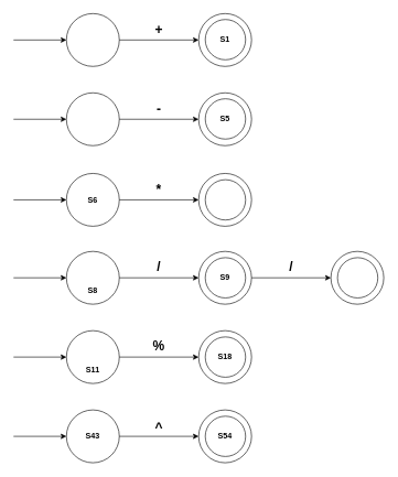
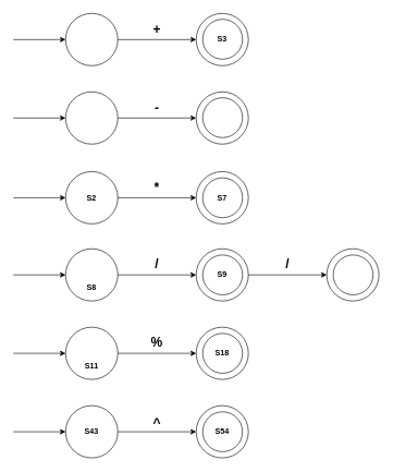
  <mxCell id="0" />
  <mxCell id="1" parent="0" />
  <mxCell id="2" value="" style="ellipse;whiteSpace=wrap;html=1;aspect=fixed;" vertex="1" parent="1"><mxGeometry x="100" y="20" width="80" height="80" as="geometry" /></mxCell>
  <mxCell id="3" value="" style="ellipse;whiteSpace=wrap;html=1;aspect=fixed;" vertex="1" parent="1"><mxGeometry x="300" y="20" width="80" height="80" as="geometry" /></mxCell>
  <mxCell id="4" value="" style="endArrow=classic;html=1;rounded=0;entryX=0;entryY=0.5;entryDx=0;entryDy=0;" edge="1" parent="1" target="2"><mxGeometry width="50" height="50" relative="1" as="geometry"><mxPoint x="20" y="60" as="sourcePoint" /><mxPoint x="50" y="80" as="targetPoint" /></mxGeometry></mxCell>
  <mxCell id="5" value="" style="endArrow=classic;html=1;rounded=0;entryX=0;entryY=0.5;entryDx=0;entryDy=0;exitX=1;exitY=0.5;exitDx=0;exitDy=0;" edge="1" parent="1" source="2" target="3"><mxGeometry width="50" height="50" relative="1" as="geometry"><mxPoint x="210" y="99" as="sourcePoint" /><mxPoint x="290" y="99" as="targetPoint" /></mxGeometry></mxCell>
  <mxCell id="6" value="&lt;b style=&quot;font-size: 20px;&quot;&gt;+&lt;/b&gt;" style="text;html=1;strokeColor=none;fillColor=none;align=center;verticalAlign=middle;whiteSpace=wrap;rounded=0;fontSize=20;" vertex="1" parent="1"><mxGeometry x="210" y="29" width="60" height="30" as="geometry" /></mxCell>
  <mxCell id="7" value="" style="ellipse;whiteSpace=wrap;html=1;aspect=fixed;" vertex="1" parent="1"><mxGeometry x="100" y="140" width="80" height="80" as="geometry" /></mxCell>
  <mxCell id="8" value="" style="ellipse;whiteSpace=wrap;html=1;aspect=fixed;" vertex="1" parent="1"><mxGeometry x="300" y="140" width="80" height="80" as="geometry" /></mxCell>
  <mxCell id="9" value="" style="endArrow=classic;html=1;rounded=0;entryX=0;entryY=0.5;entryDx=0;entryDy=0;" edge="1" parent="1" target="7"><mxGeometry width="50" height="50" relative="1" as="geometry"><mxPoint x="20" y="180" as="sourcePoint" /><mxPoint x="50" y="200" as="targetPoint" /></mxGeometry></mxCell>
  <mxCell id="10" value="" style="endArrow=classic;html=1;rounded=0;entryX=0;entryY=0.5;entryDx=0;entryDy=0;exitX=1;exitY=0.5;exitDx=0;exitDy=0;" edge="1" parent="1" source="7" target="8"><mxGeometry width="50" height="50" relative="1" as="geometry"><mxPoint x="210" y="219" as="sourcePoint" /><mxPoint x="290" y="219" as="targetPoint" /></mxGeometry></mxCell>
  <mxCell id="11" value="&lt;b style=&quot;font-size: 20px;&quot;&gt;-&lt;/b&gt;" style="text;html=1;strokeColor=none;fillColor=none;align=center;verticalAlign=middle;whiteSpace=wrap;rounded=0;fontSize=20;" vertex="1" parent="1"><mxGeometry x="210" y="149" width="60" height="30" as="geometry" /></mxCell>
  <mxCell id="12" value="" style="ellipse;whiteSpace=wrap;html=1;aspect=fixed;" vertex="1" parent="1"><mxGeometry x="100" y="262" width="80" height="80" as="geometry" /></mxCell>
  <mxCell id="13" value="" style="ellipse;whiteSpace=wrap;html=1;aspect=fixed;" vertex="1" parent="1"><mxGeometry x="300" y="262" width="80" height="80" as="geometry" /></mxCell>
  <mxCell id="14" value="" style="endArrow=classic;html=1;rounded=0;entryX=0;entryY=0.5;entryDx=0;entryDy=0;" edge="1" parent="1" target="12"><mxGeometry width="50" height="50" relative="1" as="geometry"><mxPoint x="20" y="302" as="sourcePoint" /><mxPoint x="50" y="322" as="targetPoint" /></mxGeometry></mxCell>
  <mxCell id="15" value="" style="endArrow=classic;html=1;rounded=0;entryX=0;entryY=0.5;entryDx=0;entryDy=0;exitX=1;exitY=0.5;exitDx=0;exitDy=0;" edge="1" parent="1" source="12" target="13"><mxGeometry width="50" height="50" relative="1" as="geometry"><mxPoint x="210" y="341" as="sourcePoint" /><mxPoint x="290" y="341" as="targetPoint" /></mxGeometry></mxCell>
- <mxCell id="16" value="&lt;b&gt;S6&lt;/b&gt;" style="text;html=1;strokeColor=none;fillColor=none;align=center;verticalAlign=middle;whiteSpace=wrap;rounded=0;" vertex="1" parent="1"><mxGeometry x="110" y="287" width="60" height="30" as="geometry" /></mxCell>
+ <mxCell id="16" value="&lt;b&gt;S2&lt;/b&gt;" style="text;html=1;strokeColor=none;fillColor=none;align=center;verticalAlign=middle;whiteSpace=wrap;rounded=0;" vertex="1" parent="1"><mxGeometry x="110" y="287" width="60" height="30" as="geometry" /></mxCell>
  <mxCell id="17" value="&lt;b style=&quot;font-size: 20px;&quot;&gt;*&lt;/b&gt;" style="text;html=1;strokeColor=none;fillColor=none;align=center;verticalAlign=middle;whiteSpace=wrap;rounded=0;fontSize=20;" vertex="1" parent="1"><mxGeometry x="210" y="271" width="60" height="30" as="geometry" /></mxCell>
  <mxCell id="18" value="" style="ellipse;whiteSpace=wrap;html=1;aspect=fixed;" vertex="1" parent="1"><mxGeometry x="100" y="380" width="80" height="80" as="geometry" /></mxCell>
  <mxCell id="19" value="" style="ellipse;whiteSpace=wrap;html=1;aspect=fixed;" vertex="1" parent="1"><mxGeometry x="300" y="380" width="80" height="80" as="geometry" /></mxCell>
  <mxCell id="20" value="" style="endArrow=classic;html=1;rounded=0;entryX=0;entryY=0.5;entryDx=0;entryDy=0;" edge="1" parent="1" target="18"><mxGeometry width="50" height="50" relative="1" as="geometry"><mxPoint x="20" y="420" as="sourcePoint" /><mxPoint x="50" y="440" as="targetPoint" /></mxGeometry></mxCell>
  <mxCell id="21" value="" style="endArrow=classic;html=1;rounded=0;entryX=0;entryY=0.5;entryDx=0;entryDy=0;exitX=1;exitY=0.5;exitDx=0;exitDy=0;" edge="1" parent="1" source="18" target="19"><mxGeometry width="50" height="50" relative="1" as="geometry"><mxPoint x="210" y="459" as="sourcePoint" /><mxPoint x="290" y="459" as="targetPoint" /></mxGeometry></mxCell>
  <mxCell id="22" value="&lt;b&gt;S8&lt;/b&gt;" style="text;html=1;strokeColor=none;fillColor=none;align=center;verticalAlign=middle;whiteSpace=wrap;rounded=0;" vertex="1" parent="1"><mxGeometry x="110" y="425" width="60" height="30" as="geometry" /></mxCell>
  <mxCell id="23" value="&lt;b style=&quot;font-size: 20px;&quot;&gt;/&lt;/b&gt;" style="text;html=1;strokeColor=none;fillColor=none;align=center;verticalAlign=middle;whiteSpace=wrap;rounded=0;fontSize=20;" vertex="1" parent="1"><mxGeometry x="210" y="387" width="60" height="30" as="geometry" /></mxCell>
  <mxCell id="24" value="" style="ellipse;whiteSpace=wrap;html=1;aspect=fixed;" vertex="1" parent="1"><mxGeometry x="100" y="500" width="80" height="80" as="geometry" /></mxCell>
  <mxCell id="25" value="" style="ellipse;whiteSpace=wrap;html=1;aspect=fixed;" vertex="1" parent="1"><mxGeometry x="300" y="500" width="80" height="80" as="geometry" /></mxCell>
  <mxCell id="26" value="" style="endArrow=classic;html=1;rounded=0;entryX=0;entryY=0.5;entryDx=0;entryDy=0;" edge="1" parent="1" target="24"><mxGeometry width="50" height="50" relative="1" as="geometry"><mxPoint x="20" y="540" as="sourcePoint" /><mxPoint x="50" y="560" as="targetPoint" /></mxGeometry></mxCell>
  <mxCell id="27" value="" style="endArrow=classic;html=1;rounded=0;entryX=0;entryY=0.5;entryDx=0;entryDy=0;exitX=1;exitY=0.5;exitDx=0;exitDy=0;" edge="1" parent="1" source="24" target="25"><mxGeometry width="50" height="50" relative="1" as="geometry"><mxPoint x="210" y="579" as="sourcePoint" /><mxPoint x="290" y="579" as="targetPoint" /></mxGeometry></mxCell>
  <mxCell id="28" value="" style="ellipse;whiteSpace=wrap;html=1;aspect=fixed;" vertex="1" parent="1"><mxGeometry x="310" y="29" width="61" height="61" as="geometry" /></mxCell>
  <mxCell id="29" value="&lt;b&gt;S11&lt;/b&gt;" style="text;html=1;strokeColor=none;fillColor=none;align=center;verticalAlign=middle;whiteSpace=wrap;rounded=0;" vertex="1" parent="1"><mxGeometry x="110" y="545" width="60" height="30" as="geometry" /></mxCell>
  <mxCell id="30" value="" style="ellipse;whiteSpace=wrap;html=1;aspect=fixed;" vertex="1" parent="1"><mxGeometry x="310" y="149" width="61" height="61" as="geometry" /></mxCell>
  <mxCell id="31" value="&lt;b style=&quot;font-size: 20px;&quot;&gt;%&lt;/b&gt;" style="text;html=1;strokeColor=none;fillColor=none;align=center;verticalAlign=middle;whiteSpace=wrap;rounded=0;fontSize=20;" vertex="1" parent="1"><mxGeometry x="210" y="507" width="60" height="30" as="geometry" /></mxCell>
- <mxCell id="32" value="&lt;b&gt;S1&lt;/b&gt;" style="text;html=1;strokeColor=none;fillColor=none;align=center;verticalAlign=middle;whiteSpace=wrap;rounded=0;" vertex="1" parent="1"><mxGeometry x="310" y="44.5" width="60" height="30" as="geometry" /></mxCell>
+ <mxCell id="32" value="&lt;b&gt;S3&lt;/b&gt;" style="text;html=1;strokeColor=none;fillColor=none;align=center;verticalAlign=middle;whiteSpace=wrap;rounded=0;" vertex="1" parent="1"><mxGeometry x="310" y="44.5" width="60" height="30" as="geometry" /></mxCell>
  <mxCell id="33" value="" style="ellipse;whiteSpace=wrap;html=1;aspect=fixed;" vertex="1" parent="1"><mxGeometry x="310" y="271.5" width="61" height="61" as="geometry" /></mxCell>
  <mxCell id="34" value="" style="ellipse;whiteSpace=wrap;html=1;aspect=fixed;" vertex="1" parent="1"><mxGeometry x="310" y="389.5" width="61" height="61" as="geometry" /></mxCell>
- <mxCell id="35" value="&lt;b&gt;S5&lt;/b&gt;" style="text;html=1;strokeColor=none;fillColor=none;align=center;verticalAlign=middle;whiteSpace=wrap;rounded=0;" vertex="1" parent="1"><mxGeometry x="310" y="165" width="60" height="30" as="geometry" /></mxCell>
+ <mxCell id="36" value="&lt;b&gt;S7&lt;/b&gt;" style="text;html=1;strokeColor=none;fillColor=none;align=center;verticalAlign=middle;whiteSpace=wrap;rounded=0;" vertex="1" parent="1"><mxGeometry x="310" y="287" width="60" height="30" as="geometry" /></mxCell>
  <mxCell id="37" value="&lt;b&gt;S9&lt;/b&gt;" style="text;html=1;strokeColor=none;fillColor=none;align=center;verticalAlign=middle;whiteSpace=wrap;rounded=0;" vertex="1" parent="1"><mxGeometry x="310" y="405" width="60" height="30" as="geometry" /></mxCell>
  <mxCell id="38" value="" style="ellipse;whiteSpace=wrap;html=1;aspect=fixed;" vertex="1" parent="1"><mxGeometry x="310" y="509.5" width="61" height="61" as="geometry" /></mxCell>
  <mxCell id="39" value="&lt;b&gt;S18&lt;/b&gt;" style="text;html=1;strokeColor=none;fillColor=none;align=center;verticalAlign=middle;whiteSpace=wrap;rounded=0;" vertex="1" parent="1"><mxGeometry x="310" y="525" width="60" height="30" as="geometry" /></mxCell>
  <mxCell id="40" value="" style="ellipse;whiteSpace=wrap;html=1;aspect=fixed;" vertex="1" parent="1"><mxGeometry x="500" y="380" width="80" height="80" as="geometry" /></mxCell>
  <mxCell id="41" value="" style="endArrow=classic;html=1;rounded=0;entryX=0;entryY=0.5;entryDx=0;entryDy=0;exitX=1;exitY=0.5;exitDx=0;exitDy=0;" edge="1" parent="1" target="40"><mxGeometry width="50" height="50" relative="1" as="geometry"><mxPoint x="380" y="420" as="sourcePoint" /><mxPoint x="490" y="459" as="targetPoint" /></mxGeometry></mxCell>
  <mxCell id="42" value="&lt;b style=&quot;font-size: 20px;&quot;&gt;/&lt;/b&gt;" style="text;html=1;strokeColor=none;fillColor=none;align=center;verticalAlign=middle;whiteSpace=wrap;rounded=0;fontSize=20;" vertex="1" parent="1"><mxGeometry x="410" y="387" width="60" height="30" as="geometry" /></mxCell>
  <mxCell id="43" value="" style="ellipse;whiteSpace=wrap;html=1;aspect=fixed;" vertex="1" parent="1"><mxGeometry x="510" y="389.5" width="61" height="61" as="geometry" /></mxCell>
  <mxCell id="44" value="" style="ellipse;whiteSpace=wrap;html=1;aspect=fixed;" vertex="1" parent="1"><mxGeometry x="100" y="620" width="80" height="80" as="geometry" /></mxCell>
  <mxCell id="45" value="" style="ellipse;whiteSpace=wrap;html=1;aspect=fixed;" vertex="1" parent="1"><mxGeometry x="300" y="620" width="80" height="80" as="geometry" /></mxCell>
  <mxCell id="46" value="" style="endArrow=classic;html=1;rounded=0;entryX=0;entryY=0.5;entryDx=0;entryDy=0;" edge="1" parent="1" target="44"><mxGeometry width="50" height="50" relative="1" as="geometry"><mxPoint x="20" y="660" as="sourcePoint" /><mxPoint x="50" y="680" as="targetPoint" /></mxGeometry></mxCell>
  <mxCell id="47" value="" style="endArrow=classic;html=1;rounded=0;entryX=0;entryY=0.5;entryDx=0;entryDy=0;exitX=1;exitY=0.5;exitDx=0;exitDy=0;" edge="1" parent="1" source="44" target="45"><mxGeometry width="50" height="50" relative="1" as="geometry"><mxPoint x="210" y="699" as="sourcePoint" /><mxPoint x="290" y="699" as="targetPoint" /></mxGeometry></mxCell>
  <mxCell id="48" value="&lt;b&gt;S43&lt;/b&gt;" style="text;html=1;strokeColor=none;fillColor=none;align=center;verticalAlign=middle;whiteSpace=wrap;rounded=0;" vertex="1" parent="1"><mxGeometry x="110" y="645" width="60" height="30" as="geometry" /></mxCell>
  <mxCell id="49" value="&lt;b style=&quot;font-size: 20px;&quot;&gt;^&lt;/b&gt;" style="text;html=1;strokeColor=none;fillColor=none;align=center;verticalAlign=middle;whiteSpace=wrap;rounded=0;fontSize=20;" vertex="1" parent="1"><mxGeometry x="210" y="630" width="60" height="30" as="geometry" /></mxCell>
  <mxCell id="50" value="" style="ellipse;whiteSpace=wrap;html=1;aspect=fixed;" vertex="1" parent="1"><mxGeometry x="310" y="629.5" width="61" height="61" as="geometry" /></mxCell>
  <mxCell id="51" value="&lt;b&gt;S54&lt;/b&gt;" style="text;html=1;strokeColor=none;fillColor=none;align=center;verticalAlign=middle;whiteSpace=wrap;rounded=0;" vertex="1" parent="1"><mxGeometry x="310" y="645" width="60" height="30" as="geometry" /></mxCell>
